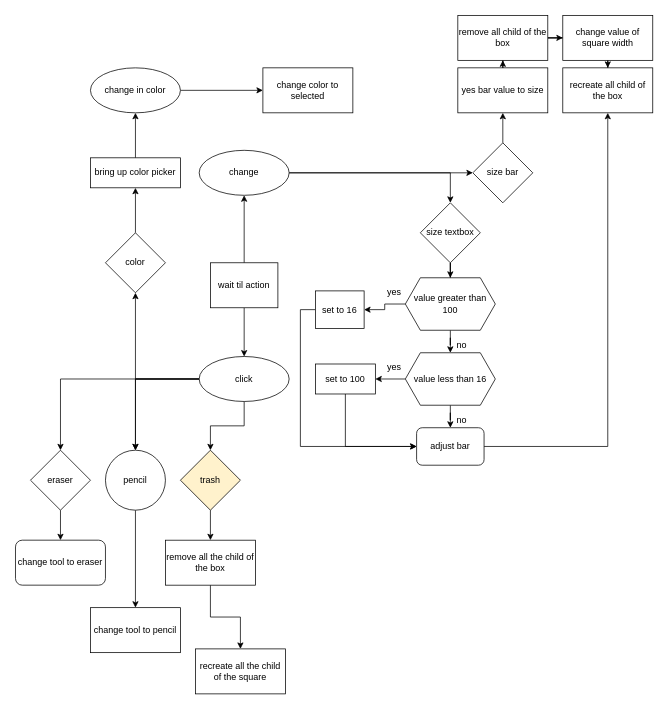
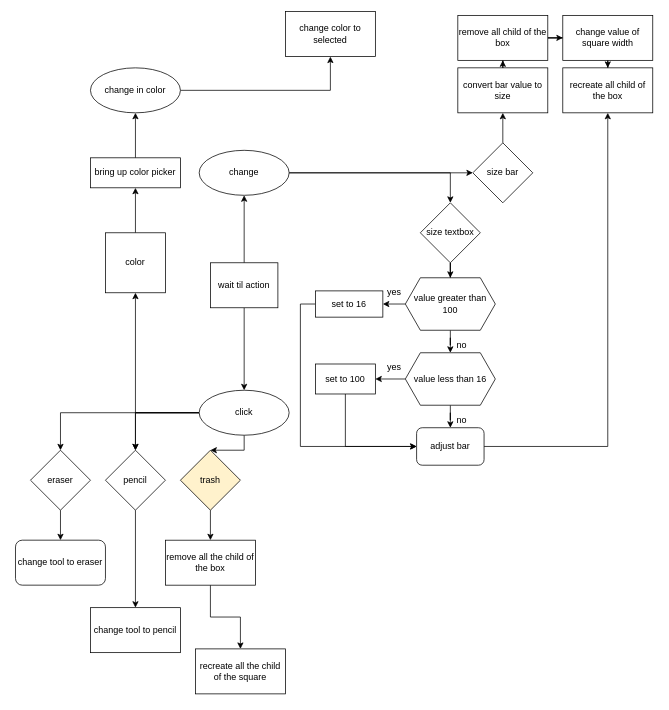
  <mxCell id="0" />
  <mxCell id="1" parent="0" />
  <mxCell id="2" value="" style="edgeStyle=orthogonalEdgeStyle;rounded=0;orthogonalLoop=1;jettySize=auto;html=1;" edge="1" parent="1" source="4" target="10"><mxGeometry relative="1" as="geometry" /></mxCell>
  <mxCell id="3" style="edgeStyle=orthogonalEdgeStyle;rounded=0;orthogonalLoop=1;jettySize=auto;html=1;exitX=0.5;exitY=0;exitDx=0;exitDy=0;entryX=0.5;entryY=1;entryDx=0;entryDy=0;" edge="1" parent="1" source="4" target="35"><mxGeometry relative="1" as="geometry"><mxPoint x="400" y="290" as="targetPoint" /></mxGeometry></mxCell>
  <mxCell id="4" value="wait til action" style="rounded=0;whiteSpace=wrap;html=1;" vertex="1" parent="1"><mxGeometry x="280" y="350" width="90" height="60" as="geometry" /></mxCell>
  <mxCell id="5" value="" style="edgeStyle=orthogonalEdgeStyle;rounded=0;orthogonalLoop=1;jettySize=auto;html=1;" edge="1" parent="1" source="10" target="14"><mxGeometry relative="1" as="geometry" /></mxCell>
  <mxCell id="6" value="" style="edgeStyle=orthogonalEdgeStyle;rounded=0;orthogonalLoop=1;jettySize=auto;html=1;" edge="1" parent="1" source="10" target="16"><mxGeometry relative="1" as="geometry" /></mxCell>
  <mxCell id="7" value="" style="edgeStyle=orthogonalEdgeStyle;rounded=0;orthogonalLoop=1;jettySize=auto;html=1;" edge="1" parent="1" source="10" target="18"><mxGeometry relative="1" as="geometry" /></mxCell>
  <mxCell id="8" value="" style="edgeStyle=orthogonalEdgeStyle;rounded=0;orthogonalLoop=1;jettySize=auto;html=1;" edge="1" parent="1" source="10" target="18"><mxGeometry relative="1" as="geometry" /></mxCell>
  <mxCell id="9" style="edgeStyle=orthogonalEdgeStyle;rounded=0;orthogonalLoop=1;jettySize=auto;html=1;exitX=0;exitY=0.5;exitDx=0;exitDy=0;" edge="1" parent="1" source="10" target="12"><mxGeometry relative="1" as="geometry" /></mxCell>
- <mxCell id="10" value="click" style="ellipse;whiteSpace=wrap;html=1;rounded=0;" vertex="1" parent="1"><mxGeometry x="265" y="475" width="120" height="60" as="geometry" /></mxCell>
+ <mxCell id="10" value="click" style="ellipse;whiteSpace=wrap;html=1;rounded=0;" vertex="1" parent="1"><mxGeometry x="265" y="520" width="120" height="60" as="geometry" /></mxCell>
  <mxCell id="11" value="" style="edgeStyle=orthogonalEdgeStyle;rounded=0;orthogonalLoop=1;jettySize=auto;html=1;" edge="1" parent="1" source="12" target="24"><mxGeometry relative="1" as="geometry" /></mxCell>
- <mxCell id="12" value="color" style="rhombus;whiteSpace=wrap;html=1;rounded=0;" vertex="1" parent="1"><mxGeometry x="140" y="310" width="80" height="80" as="geometry" /></mxCell>
+ <mxCell id="12" value="color" style="whiteSpace=wrap;html=1;rounded=0;" vertex="1" parent="1"><mxGeometry x="140" y="310" width="80" height="80" as="geometry" /></mxCell>
  <mxCell id="13" value="" style="edgeStyle=orthogonalEdgeStyle;rounded=0;orthogonalLoop=1;jettySize=auto;html=1;" edge="1" parent="1" source="14" target="31"><mxGeometry relative="1" as="geometry" /></mxCell>
  <mxCell id="14" value="trash" style="rhombus;whiteSpace=wrap;html=1;rounded=0;fillColor=#fff2cc;" vertex="1" parent="1"><mxGeometry x="240" y="600" width="80" height="80" as="geometry" /></mxCell>
  <mxCell id="15" value="" style="edgeStyle=orthogonalEdgeStyle;rounded=0;orthogonalLoop=1;jettySize=auto;html=1;" edge="1" parent="1" source="16" target="28"><mxGeometry relative="1" as="geometry" /></mxCell>
  <mxCell id="16" value="eraser" style="rhombus;whiteSpace=wrap;html=1;rounded=0;" vertex="1" parent="1"><mxGeometry x="40" y="600" width="80" height="80" as="geometry" /></mxCell>
  <mxCell id="17" value="" style="edgeStyle=orthogonalEdgeStyle;rounded=0;orthogonalLoop=1;jettySize=auto;html=1;" edge="1" parent="1" source="18" target="29"><mxGeometry relative="1" as="geometry" /></mxCell>
- <mxCell id="18" value="pencil" style="ellipse;whiteSpace=wrap;html=1;" vertex="1" parent="1"><mxGeometry x="140" y="600" width="80" height="80" as="geometry" /></mxCell>
+ <mxCell id="18" value="pencil" style="rhombus;whiteSpace=wrap;html=1;rounded=0;" vertex="1" parent="1"><mxGeometry x="140" y="600" width="80" height="80" as="geometry" /></mxCell>
  <mxCell id="19" value="" style="edgeStyle=orthogonalEdgeStyle;rounded=0;orthogonalLoop=1;jettySize=auto;html=1;" edge="1" parent="1" source="20" target="37"><mxGeometry relative="1" as="geometry" /></mxCell>
  <mxCell id="20" value="size bar" style="rhombus;whiteSpace=wrap;html=1;rounded=0;" vertex="1" parent="1"><mxGeometry x="630" y="190" width="80" height="80" as="geometry" /></mxCell>
  <mxCell id="21" value="" style="edgeStyle=orthogonalEdgeStyle;rounded=0;orthogonalLoop=1;jettySize=auto;html=1;" edge="1" parent="1" source="22" target="42"><mxGeometry relative="1" as="geometry" /></mxCell>
  <mxCell id="22" value="size textbox" style="rhombus;whiteSpace=wrap;html=1;rounded=0;" vertex="1" parent="1"><mxGeometry x="560" y="270" width="80" height="80" as="geometry" /></mxCell>
  <mxCell id="23" value="" style="edgeStyle=orthogonalEdgeStyle;rounded=0;orthogonalLoop=1;jettySize=auto;html=1;" edge="1" parent="1" source="24" target="26"><mxGeometry relative="1" as="geometry" /></mxCell>
  <mxCell id="24" value="bring up color picker" style="rounded=0;whiteSpace=wrap;html=1;" vertex="1" parent="1"><mxGeometry x="120" y="210" width="120" height="40" as="geometry" /></mxCell>
  <mxCell id="25" value="" style="edgeStyle=orthogonalEdgeStyle;rounded=0;orthogonalLoop=1;jettySize=auto;html=1;" edge="1" parent="1" source="26" target="27"><mxGeometry relative="1" as="geometry" /></mxCell>
  <mxCell id="26" value="change in color" style="ellipse;whiteSpace=wrap;html=1;rounded=0;" vertex="1" parent="1"><mxGeometry x="120" y="90" width="120" height="60" as="geometry" /></mxCell>
- <mxCell id="27" value="change color to selected" style="whiteSpace=wrap;html=1;rounded=0;" vertex="1" parent="1"><mxGeometry x="350" y="90" width="120" height="60" as="geometry" /></mxCell>
+ <mxCell id="27" value="change color to selected" style="whiteSpace=wrap;html=1;rounded=0;" vertex="1" parent="1"><mxGeometry x="380" y="15" width="120" height="60" as="geometry" /></mxCell>
  <mxCell id="28" value="change tool to eraser" style="whiteSpace=wrap;html=1;rounded=1;" vertex="1" parent="1"><mxGeometry x="20" y="720" width="120" height="60" as="geometry" /></mxCell>
  <mxCell id="29" value="change tool to pencil" style="whiteSpace=wrap;html=1;rounded=0;" vertex="1" parent="1"><mxGeometry x="120" y="810" width="120" height="60" as="geometry" /></mxCell>
  <mxCell id="30" value="" style="edgeStyle=orthogonalEdgeStyle;rounded=0;orthogonalLoop=1;jettySize=auto;html=1;" edge="1" parent="1" source="31" target="32"><mxGeometry relative="1" as="geometry" /></mxCell>
  <mxCell id="31" value="remove all the child of the box" style="whiteSpace=wrap;html=1;rounded=0;" vertex="1" parent="1"><mxGeometry x="220" y="720" width="120" height="60" as="geometry" /></mxCell>
  <mxCell id="32" value="recreate all the child of the square" style="whiteSpace=wrap;html=1;rounded=0;" vertex="1" parent="1"><mxGeometry x="260" y="865" width="120" height="60" as="geometry" /></mxCell>
  <mxCell id="33" style="edgeStyle=orthogonalEdgeStyle;rounded=0;orthogonalLoop=1;jettySize=auto;html=1;exitX=1;exitY=0.5;exitDx=0;exitDy=0;entryX=0;entryY=0.5;entryDx=0;entryDy=0;" edge="1" parent="1" source="35" target="20"><mxGeometry relative="1" as="geometry" /></mxCell>
  <mxCell id="34" style="edgeStyle=orthogonalEdgeStyle;rounded=0;orthogonalLoop=1;jettySize=auto;html=1;exitX=1;exitY=0.5;exitDx=0;exitDy=0;" edge="1" parent="1" source="35" target="22"><mxGeometry relative="1" as="geometry" /></mxCell>
  <mxCell id="35" value="change" style="ellipse;whiteSpace=wrap;html=1;rounded=0;" vertex="1" parent="1"><mxGeometry x="265" y="200" width="120" height="60" as="geometry" /></mxCell>
  <mxCell id="36" value="" style="edgeStyle=orthogonalEdgeStyle;rounded=0;orthogonalLoop=1;jettySize=auto;html=1;" edge="1" parent="1" source="37" target="55"><mxGeometry relative="1" as="geometry" /></mxCell>
- <mxCell id="37" value="yes bar value to size" style="whiteSpace=wrap;html=1;rounded=0;" vertex="1" parent="1"><mxGeometry x="610" y="90" width="120" height="60" as="geometry" /></mxCell>
+ <mxCell id="37" value="convert bar value to size" style="whiteSpace=wrap;html=1;rounded=0;" vertex="1" parent="1"><mxGeometry x="610" y="90" width="120" height="60" as="geometry" /></mxCell>
  <mxCell id="38" style="edgeStyle=orthogonalEdgeStyle;rounded=0;orthogonalLoop=1;jettySize=auto;html=1;exitX=0.5;exitY=1;exitDx=0;exitDy=0;entryX=0;entryY=0.5;entryDx=0;entryDy=0;" edge="1" parent="1" source="39" target="52"><mxGeometry relative="1" as="geometry" /></mxCell>
  <mxCell id="39" value="set to 100" style="whiteSpace=wrap;html=1;rounded=0;" vertex="1" parent="1"><mxGeometry x="420" y="485" width="80" height="40" as="geometry" /></mxCell>
  <mxCell id="40" value="" style="edgeStyle=orthogonalEdgeStyle;rounded=0;orthogonalLoop=1;jettySize=auto;html=1;" edge="1" parent="1" source="42" target="45"><mxGeometry relative="1" as="geometry" /></mxCell>
  <mxCell id="41" style="edgeStyle=orthogonalEdgeStyle;rounded=0;orthogonalLoop=1;jettySize=auto;html=1;exitX=0;exitY=0.5;exitDx=0;exitDy=0;entryX=1;entryY=0.5;entryDx=0;entryDy=0;" edge="1" parent="1" source="42" target="47"><mxGeometry relative="1" as="geometry" /></mxCell>
  <mxCell id="42" value="value greater than 100" style="shape=hexagon;perimeter=hexagonPerimeter2;whiteSpace=wrap;html=1;fixedSize=1;rounded=0;" vertex="1" parent="1"><mxGeometry x="540" y="370" width="120" height="70" as="geometry" /></mxCell>
  <mxCell id="43" value="" style="edgeStyle=orthogonalEdgeStyle;rounded=0;orthogonalLoop=1;jettySize=auto;html=1;" edge="1" parent="1" source="45" target="52"><mxGeometry relative="1" as="geometry" /></mxCell>
  <mxCell id="44" style="edgeStyle=orthogonalEdgeStyle;rounded=0;orthogonalLoop=1;jettySize=auto;html=1;exitX=0;exitY=0.5;exitDx=0;exitDy=0;entryX=1;entryY=0.5;entryDx=0;entryDy=0;" edge="1" parent="1" source="45" target="39"><mxGeometry relative="1" as="geometry" /></mxCell>
  <mxCell id="45" value="value less than 16" style="shape=hexagon;perimeter=hexagonPerimeter2;whiteSpace=wrap;html=1;fixedSize=1;rounded=0;" vertex="1" parent="1"><mxGeometry x="540" y="470" width="120" height="70" as="geometry" /></mxCell>
  <mxCell id="46" style="edgeStyle=orthogonalEdgeStyle;rounded=0;orthogonalLoop=1;jettySize=auto;html=1;exitX=0;exitY=0.5;exitDx=0;exitDy=0;entryX=0;entryY=0.5;entryDx=0;entryDy=0;" edge="1" parent="1" source="47" target="52"><mxGeometry relative="1" as="geometry" /></mxCell>
- <mxCell id="47" value="set to 16" style="whiteSpace=wrap;html=1;rounded=0;" vertex="1" parent="1"><mxGeometry x="420" y="387.5" width="65" height="50" as="geometry" /></mxCell>
+ <mxCell id="47" value="set to 16" style="whiteSpace=wrap;html=1;rounded=0;" vertex="1" parent="1"><mxGeometry x="420" y="387.5" width="90" height="35" as="geometry" /></mxCell>
  <mxCell id="48" value="yes" style="text;html=1;align=center;verticalAlign=middle;resizable=0;points=[];autosize=1;strokeColor=none;fillColor=none;" vertex="1" parent="1"><mxGeometry x="510" y="380" width="30" height="20" as="geometry" /></mxCell>
  <mxCell id="49" value="no" style="text;html=1;align=center;verticalAlign=middle;resizable=0;points=[];autosize=1;strokeColor=none;fillColor=none;" vertex="1" parent="1"><mxGeometry x="600" y="450" width="30" height="20" as="geometry" /></mxCell>
  <mxCell id="50" value="yes" style="text;html=1;align=center;verticalAlign=middle;resizable=0;points=[];autosize=1;strokeColor=none;fillColor=none;" vertex="1" parent="1"><mxGeometry x="510" y="480" width="30" height="20" as="geometry" /></mxCell>
  <mxCell id="51" style="edgeStyle=orthogonalEdgeStyle;rounded=0;orthogonalLoop=1;jettySize=auto;html=1;exitX=1;exitY=0.5;exitDx=0;exitDy=0;entryX=0.5;entryY=1;entryDx=0;entryDy=0;" edge="1" parent="1" source="52" target="58"><mxGeometry relative="1" as="geometry" /></mxCell>
  <mxCell id="52" value="adjust bar" style="whiteSpace=wrap;html=1;rounded=1;" vertex="1" parent="1"><mxGeometry x="555" y="570" width="90" height="50" as="geometry" /></mxCell>
  <mxCell id="53" value="no" style="text;html=1;align=center;verticalAlign=middle;resizable=0;points=[];autosize=1;strokeColor=none;fillColor=none;" vertex="1" parent="1"><mxGeometry x="600" y="550" width="30" height="20" as="geometry" /></mxCell>
  <mxCell id="54" value="" style="edgeStyle=orthogonalEdgeStyle;rounded=0;orthogonalLoop=1;jettySize=auto;html=1;" edge="1" parent="1" source="55" target="57"><mxGeometry relative="1" as="geometry" /></mxCell>
  <mxCell id="55" value="remove all child of the box" style="whiteSpace=wrap;html=1;rounded=0;" vertex="1" parent="1"><mxGeometry x="610" y="20" width="120" height="60" as="geometry" /></mxCell>
  <mxCell id="56" value="" style="edgeStyle=orthogonalEdgeStyle;rounded=0;orthogonalLoop=1;jettySize=auto;html=1;" edge="1" parent="1" source="57" target="58"><mxGeometry relative="1" as="geometry" /></mxCell>
  <mxCell id="57" value="change value of square width" style="whiteSpace=wrap;html=1;rounded=0;" vertex="1" parent="1"><mxGeometry x="750" y="20" width="120" height="60" as="geometry" /></mxCell>
  <mxCell id="58" value="recreate all child of the box" style="whiteSpace=wrap;html=1;rounded=0;" vertex="1" parent="1"><mxGeometry x="750" y="90" width="120" height="60" as="geometry" /></mxCell>
